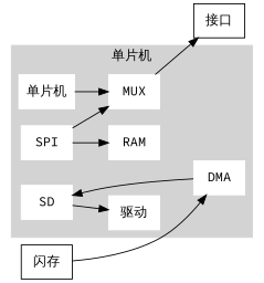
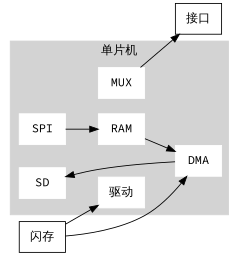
  digraph {
    fontname="Source Code Pro"
    rankdir=LR
    node [color=white fontname="Source Code Pro" shape=box style=filled]
    edge [fontname="Source Code Pro"]
    SPI
-   "单片机"
    SD
    MUX
    "驱动"
    DMA
    RAM
    "接口" [color="" style=""]
    "闪存" [color="" style=""]
    subgraph cluster_1 {
      color=lightgrey
      label="单片机"
      style=filled
      MUX
      "驱动"
      DMA
      RAM
      subgraph sub_2 {
        color=lightgrey
        label="控制器"
        rank=same
        style=filled
        SPI
-       "单片机"
        SD
      }
    }
-   SPI -> MUX
    SPI -> RAM
-   "单片机" -> MUX
    MUX -> "接口"
    DMA -> SD
-   SD -> "驱动"
+   RAM -> DMA
+   "闪存" -> "驱动"
    "闪存" -> DMA
  }
